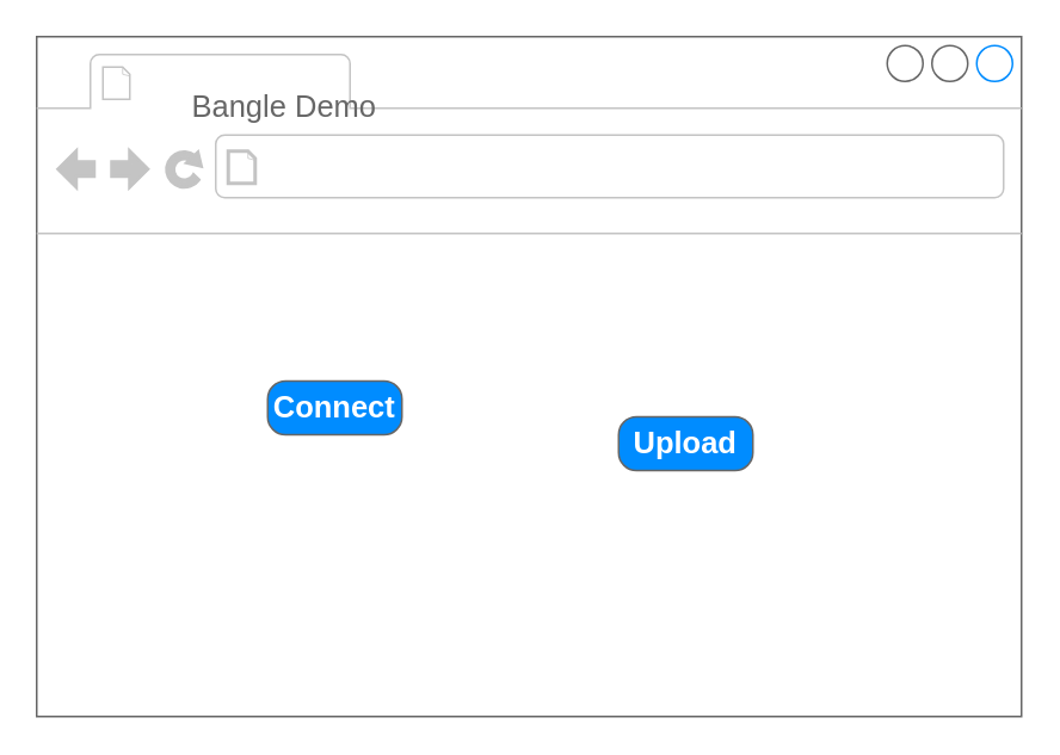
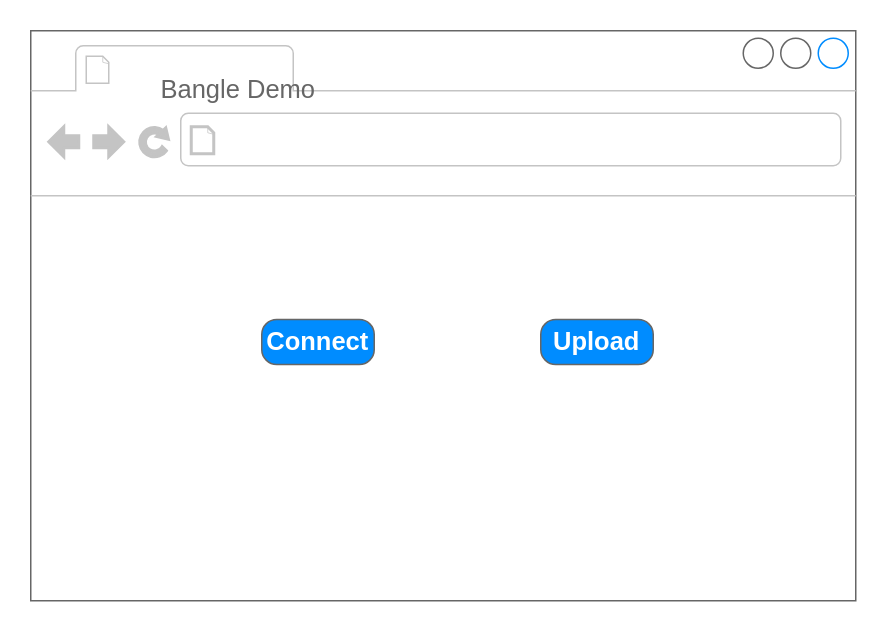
  <mxCell id="0" />
  <mxCell id="1" parent="0" />
  <mxCell id="2" value="" style="strokeWidth=1;shadow=0;dashed=0;align=center;html=1;shape=mxgraph.mockup.containers.browserWindow;rSize=0;strokeColor=#666666;strokeColor2=#008cff;strokeColor3=#c4c4c4;mainText=,;recursiveResize=0;" vertex="1" parent="1"><mxGeometry x="20" y="20" width="550" height="380" as="geometry" /></mxCell>
  <mxCell id="3" value="Bangle Demo" style="strokeWidth=1;shadow=0;dashed=0;align=center;html=1;shape=mxgraph.mockup.containers.anchor;fontSize=17;fontColor=#666666;align=left;" vertex="1" parent="2"><mxGeometry x="85" y="27" width="110" height="26" as="geometry" /></mxCell>
  <mxCell id="4" value="" style="strokeWidth=1;shadow=0;dashed=0;align=center;html=1;shape=mxgraph.mockup.containers.anchor;rSize=0;fontSize=17;fontColor=#666666;align=left;" vertex="1" parent="2"><mxGeometry x="130" y="60" width="250" height="26" as="geometry" /></mxCell>
- <mxCell id="5" value="Connect" style="strokeWidth=1;shadow=0;dashed=0;align=center;html=1;shape=mxgraph.mockup.buttons.button;strokeColor=#666666;fontColor=#ffffff;mainText=;buttonStyle=round;fontSize=17;fontStyle=1;fillColor=#008cff;whiteSpace=wrap;" vertex="1" parent="2"><mxGeometry x="129" y="192.5" width="75" height="30" as="geometry" /></mxCell>
- <mxCell id="6" value="Upload" style="strokeWidth=1;shadow=0;dashed=0;align=center;html=1;shape=mxgraph.mockup.buttons.button;strokeColor=#666666;fontColor=#ffffff;mainText=;buttonStyle=round;fontSize=17;fontStyle=1;fillColor=#008cff;whiteSpace=wrap;" vertex="1" parent="2"><mxGeometry x="325" y="212.5" width="75" height="30" as="geometry" /></mxCell>
+ <mxCell id="5" value="Connect" style="strokeWidth=1;shadow=0;dashed=0;align=center;html=1;shape=mxgraph.mockup.buttons.button;strokeColor=#666666;fontColor=#ffffff;mainText=;buttonStyle=round;fontSize=17;fontStyle=1;fillColor=#008cff;whiteSpace=wrap;" vertex="1" parent="2"><mxGeometry x="154" y="192.5" width="75" height="30" as="geometry" /></mxCell>
+ <mxCell id="6" value="Upload" style="strokeWidth=1;shadow=0;dashed=0;align=center;html=1;shape=mxgraph.mockup.buttons.button;strokeColor=#666666;fontColor=#ffffff;mainText=;buttonStyle=round;fontSize=17;fontStyle=1;fillColor=#008cff;whiteSpace=wrap;" vertex="1" parent="2"><mxGeometry x="340" y="192.5" width="75" height="30" as="geometry" /></mxCell>
